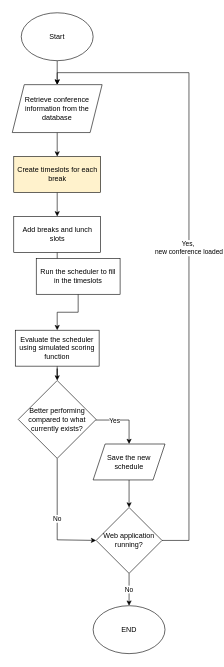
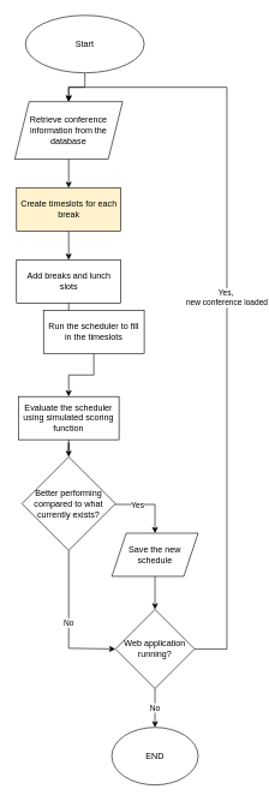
  <mxCell id="0" />
  <mxCell id="1" parent="0" />
  <mxCell id="2" value="" style="edgeStyle=orthogonalEdgeStyle;rounded=0;orthogonalLoop=1;jettySize=auto;html=1;" edge="1" parent="1" source="3" target="5"><mxGeometry relative="1" as="geometry" /></mxCell>
- <mxCell id="3" value="Start" style="ellipse;whiteSpace=wrap;html=1;" vertex="1" parent="1"><mxGeometry x="35" y="20" width="120" height="80" as="geometry" /></mxCell>
+ <mxCell id="3" value="Start" style="ellipse;whiteSpace=wrap;html=1;" vertex="1" parent="1"><mxGeometry x="35" y="20" width="165" height="80" as="geometry" /></mxCell>
  <mxCell id="4" value="" style="edgeStyle=orthogonalEdgeStyle;rounded=0;orthogonalLoop=1;jettySize=auto;html=1;" edge="1" parent="1" source="5" target="7"><mxGeometry relative="1" as="geometry" /></mxCell>
  <mxCell id="5" value="Retrieve conference information from the database" style="shape=parallelogram;perimeter=parallelogramPerimeter;whiteSpace=wrap;html=1;fixedSize=1;" vertex="1" parent="1"><mxGeometry x="20" y="140" width="150" height="80" as="geometry" /></mxCell>
  <mxCell id="6" value="" style="edgeStyle=orthogonalEdgeStyle;rounded=0;orthogonalLoop=1;jettySize=auto;html=1;" edge="1" parent="1" source="7" target="9"><mxGeometry relative="1" as="geometry" /></mxCell>
  <mxCell id="7" value="Create timeslots for each break" style="rounded=0;whiteSpace=wrap;html=1;fillColor=#fff2cc;" vertex="1" parent="1"><mxGeometry x="22.5" y="260" width="145" height="60" as="geometry" /></mxCell>
  <mxCell id="8" value="" style="edgeStyle=orthogonalEdgeStyle;rounded=0;orthogonalLoop=1;jettySize=auto;html=1;" edge="1" parent="1" source="9" target="11"><mxGeometry relative="1" as="geometry" /></mxCell>
  <mxCell id="9" value="Add breaks and lunch slots" style="rounded=0;whiteSpace=wrap;html=1;" vertex="1" parent="1"><mxGeometry x="22.5" y="360" width="145" height="60" as="geometry" /></mxCell>
  <mxCell id="10" value="" style="edgeStyle=orthogonalEdgeStyle;rounded=0;orthogonalLoop=1;jettySize=auto;html=1;" edge="1" parent="1" source="11" target="13"><mxGeometry relative="1" as="geometry" /></mxCell>
  <mxCell id="11" value="Run the scheduler to fill in the timeslots" style="rounded=0;whiteSpace=wrap;html=1;" vertex="1" parent="1"><mxGeometry x="60" y="430" width="140" height="60" as="geometry" /></mxCell>
  <mxCell id="12" value="" style="edgeStyle=orthogonalEdgeStyle;rounded=0;orthogonalLoop=1;jettySize=auto;html=1;" edge="1" parent="1" source="13" target="17"><mxGeometry relative="1" as="geometry" /></mxCell>
  <mxCell id="13" value="Evaluate the scheduler using simulated scoring function" style="rounded=0;whiteSpace=wrap;html=1;" vertex="1" parent="1"><mxGeometry x="25" y="550" width="140" height="60" as="geometry" /></mxCell>
  <mxCell id="14" style="edgeStyle=orthogonalEdgeStyle;rounded=0;orthogonalLoop=1;jettySize=auto;html=1;entryX=0.5;entryY=0;entryDx=0;entryDy=0;" edge="1" parent="1" source="17" target="19"><mxGeometry relative="1" as="geometry"><Array as="points"><mxPoint x="215" y="700" /></Array></mxGeometry></mxCell>
  <mxCell id="15" value="Yes" style="edgeLabel;html=1;align=center;verticalAlign=middle;resizable=0;points=[];" vertex="1" connectable="0" parent="14"><mxGeometry x="-0.354" relative="1" as="geometry"><mxPoint as="offset" /></mxGeometry></mxCell>
  <mxCell id="16" value="No" style="edgeStyle=orthogonalEdgeStyle;rounded=0;orthogonalLoop=1;jettySize=auto;html=1;entryX=0;entryY=0.5;entryDx=0;entryDy=0;" edge="1" parent="1" source="17" target="22"><mxGeometry relative="1" as="geometry"><Array as="points"><mxPoint x="95" y="900" /><mxPoint x="160" y="900" /></Array></mxGeometry></mxCell>
  <mxCell id="17" value="Better performing compared to what currently exists?" style="rhombus;whiteSpace=wrap;html=1;" vertex="1" parent="1"><mxGeometry x="30" y="634" width="130" height="130" as="geometry" /></mxCell>
  <mxCell id="18" value="" style="edgeStyle=orthogonalEdgeStyle;rounded=0;orthogonalLoop=1;jettySize=auto;html=1;" edge="1" parent="1" source="19" target="22"><mxGeometry relative="1" as="geometry" /></mxCell>
  <mxCell id="19" value="Save the new schedule" style="shape=parallelogram;perimeter=parallelogramPerimeter;whiteSpace=wrap;html=1;fixedSize=1;" vertex="1" parent="1"><mxGeometry x="155" y="740" width="120" height="60" as="geometry" /></mxCell>
  <mxCell id="20" value="Yes,&amp;nbsp;&lt;div&gt;new conference loaded&lt;/div&gt;" style="edgeStyle=orthogonalEdgeStyle;rounded=0;orthogonalLoop=1;jettySize=auto;html=1;entryX=0.5;entryY=0;entryDx=0;entryDy=0;" edge="1" parent="1" source="22" target="5"><mxGeometry relative="1" as="geometry"><Array as="points"><mxPoint x="315" y="901" /><mxPoint x="315" y="120" /><mxPoint x="95" y="120" /></Array></mxGeometry></mxCell>
  <mxCell id="21" value="No" style="edgeStyle=orthogonalEdgeStyle;rounded=0;orthogonalLoop=1;jettySize=auto;html=1;" edge="1" parent="1" source="22" target="23"><mxGeometry relative="1" as="geometry" /></mxCell>
  <mxCell id="22" value="Web application running?" style="rhombus;whiteSpace=wrap;html=1;" vertex="1" parent="1"><mxGeometry x="160" y="846" width="110" height="110" as="geometry" /></mxCell>
  <mxCell id="23" value="END" style="ellipse;whiteSpace=wrap;html=1;" vertex="1" parent="1"><mxGeometry x="155" y="1010" width="120" height="80" as="geometry" /></mxCell>
